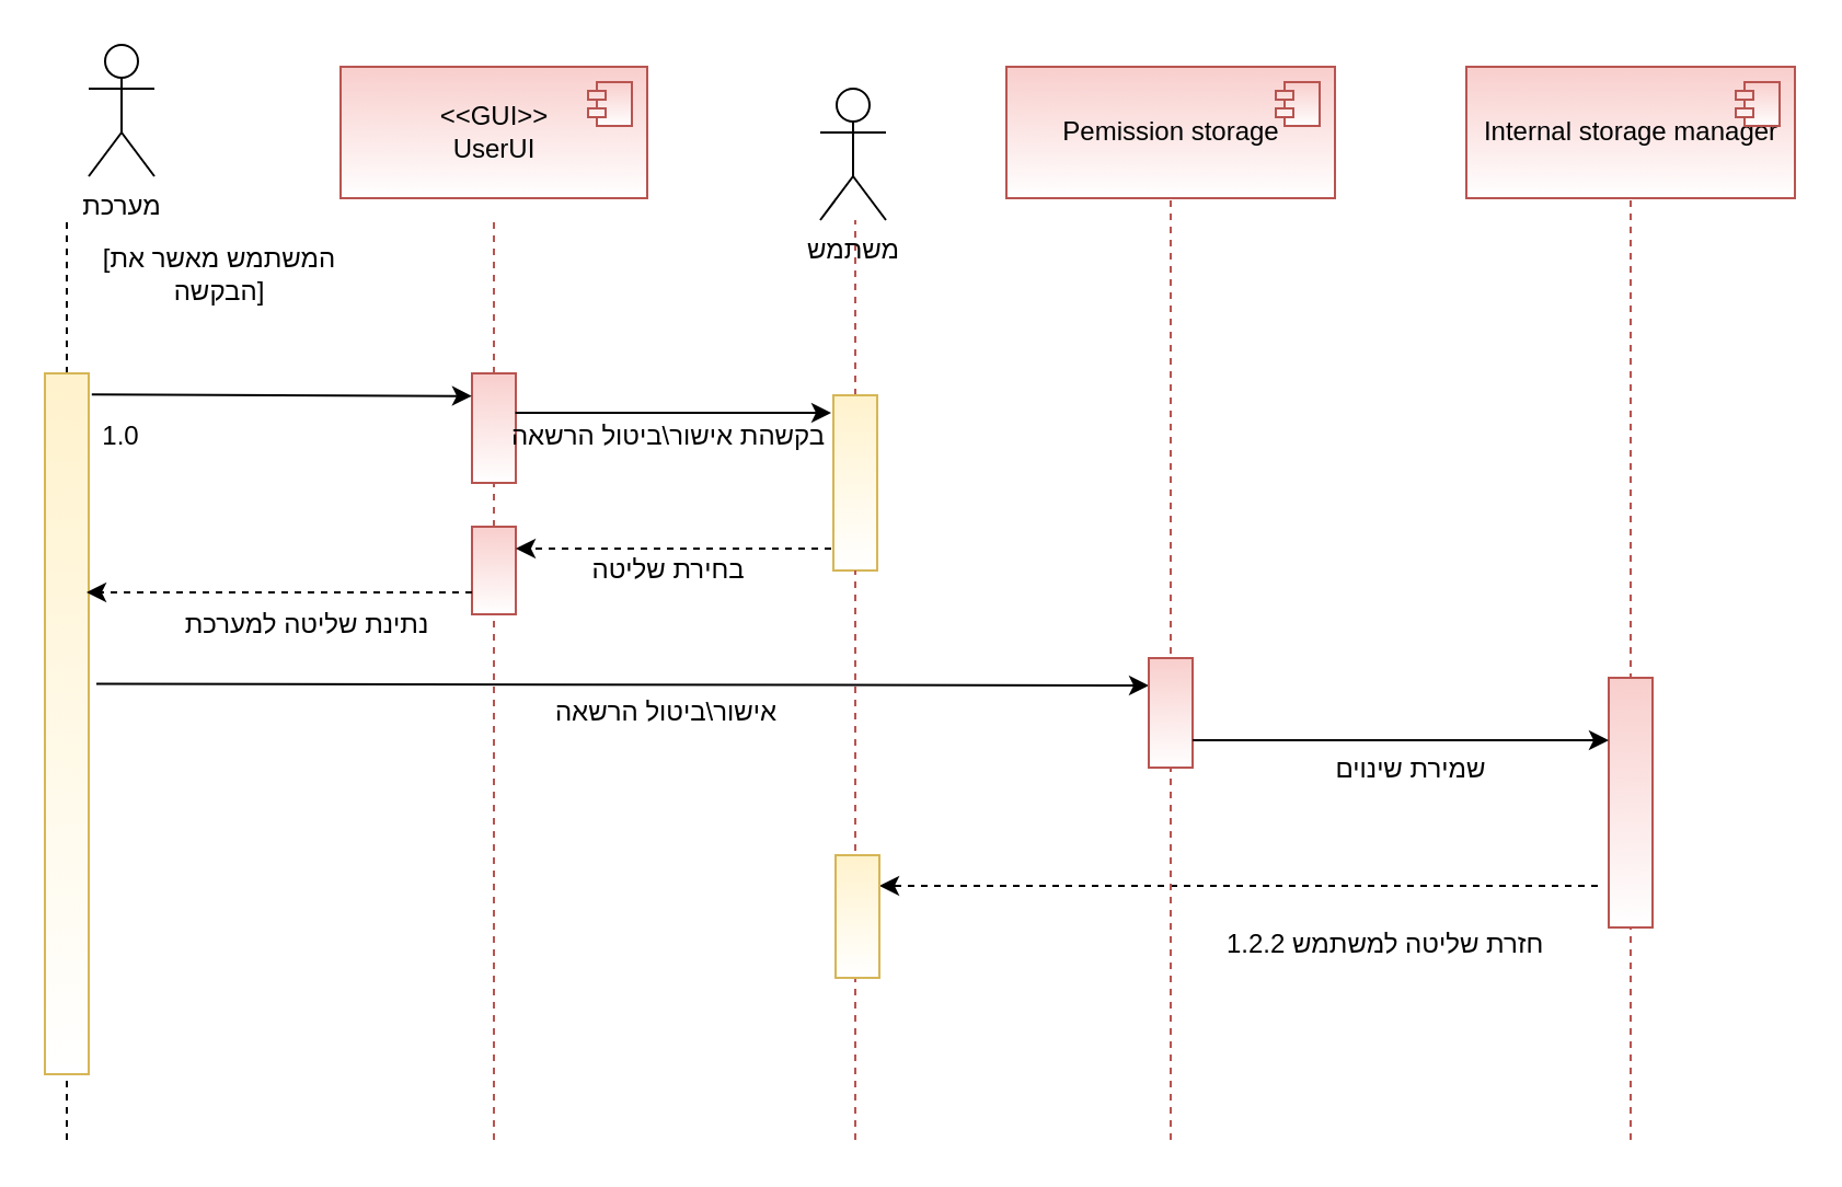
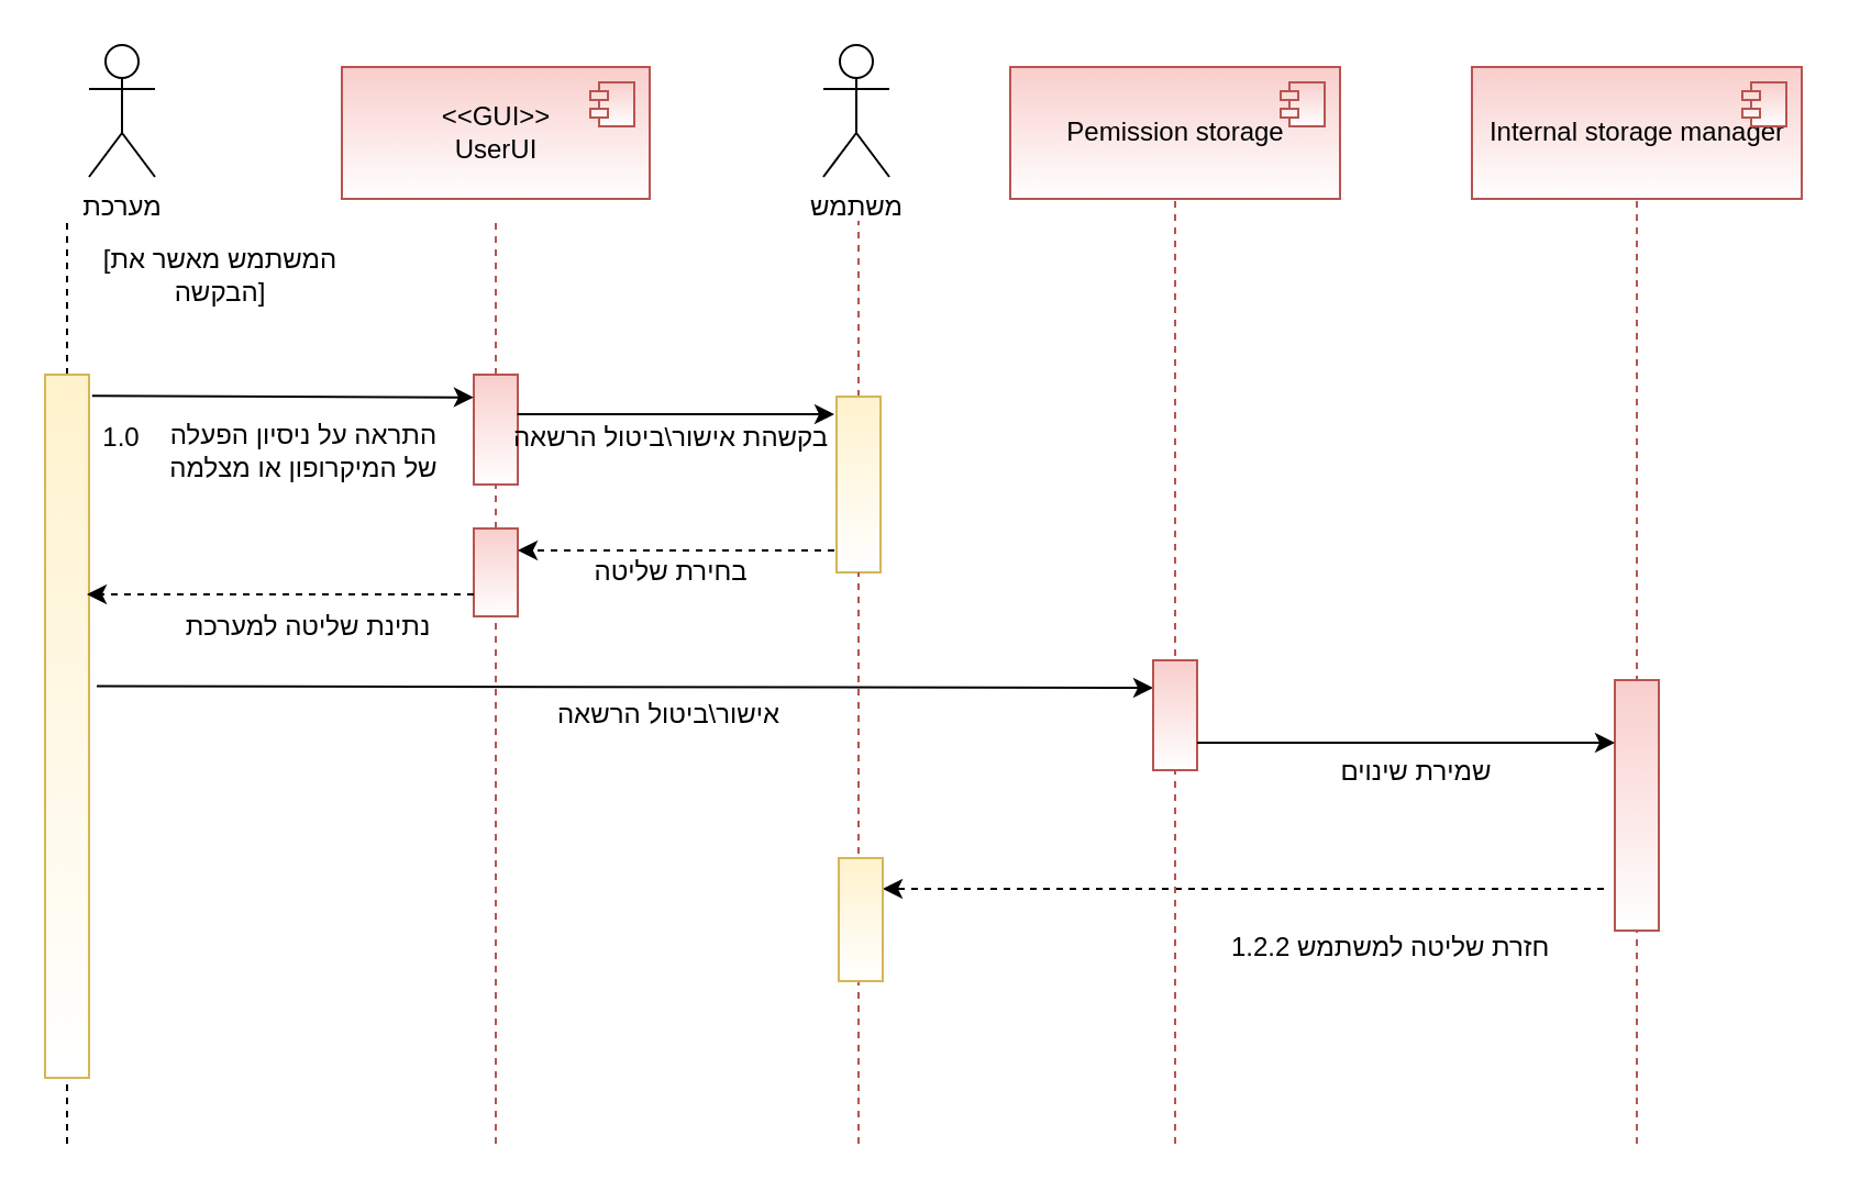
  <mxCell id="0" />
  <mxCell id="1" parent="0" />
  <mxCell id="2" value="בחירת שליטה" style="text;html=1;strokeColor=none;fillColor=none;align=center;verticalAlign=middle;whiteSpace=wrap;rounded=0;textDirection=rtl;" parent="1" vertex="1"><mxGeometry x="205" y="245" width="200" height="30" as="geometry" /></mxCell>
  <mxCell id="3" value="מערכת" style="shape=umlActor;verticalLabelPosition=bottom;verticalAlign=top;html=1;outlineConnect=0;gradientColor=#ffffff;" parent="1" vertex="1"><mxGeometry x="40" y="20" width="30" height="60" as="geometry" /></mxCell>
  <mxCell id="4" value="" style="endArrow=none;dashed=1;html=1;rounded=0;startArrow=none;" parent="1" source="9" edge="1"><mxGeometry width="50" height="50" relative="1" as="geometry"><mxPoint x="30" y="480" as="sourcePoint" /><mxPoint x="30" y="100" as="targetPoint" /></mxGeometry></mxCell>
  <mxCell id="5" value="" style="endArrow=none;dashed=1;html=1;rounded=0;entryX=0.5;entryY=1;entryDx=0;entryDy=0;fillColor=#f8cecc;strokeColor=#b85450;startArrow=none;" parent="1" source="7" edge="1"><mxGeometry width="50" height="50" relative="1" as="geometry"><mxPoint x="225" y="490" as="sourcePoint" /><mxPoint x="225" y="100" as="targetPoint" /></mxGeometry></mxCell>
  <mxCell id="6" value="" style="endArrow=none;dashed=1;html=1;rounded=0;entryX=0.5;entryY=1;entryDx=0;entryDy=0;fillColor=#f8cecc;strokeColor=#b85450;startArrow=none;" parent="1" source="14" edge="1"><mxGeometry width="50" height="50" relative="1" as="geometry"><mxPoint x="385" y="500" as="sourcePoint" /><mxPoint x="390" y="100" as="targetPoint" /></mxGeometry></mxCell>
  <mxCell id="7" value="" style="rounded=0;whiteSpace=wrap;html=1;fillColor=#f8cecc;strokeColor=#b85450;gradientColor=#ffffff;" parent="1" vertex="1"><mxGeometry x="215" y="170" width="20" height="50" as="geometry" /></mxCell>
  <mxCell id="8" value="" style="endArrow=none;dashed=1;html=1;rounded=0;entryX=0.5;entryY=1;entryDx=0;entryDy=0;fillColor=#f8cecc;strokeColor=#b85450;startArrow=none;" parent="1" source="29" target="7" edge="1"><mxGeometry width="50" height="50" relative="1" as="geometry"><mxPoint x="225" y="520" as="sourcePoint" /><mxPoint x="225" y="100" as="targetPoint" /></mxGeometry></mxCell>
  <mxCell id="9" value="" style="rounded=0;whiteSpace=wrap;html=1;fillColor=#fff2cc;strokeColor=#d6b656;gradientColor=#ffffff;" parent="1" vertex="1"><mxGeometry x="20" y="170" width="20" height="320" as="geometry" /></mxCell>
  <mxCell id="10" value="" style="endArrow=none;dashed=1;html=1;rounded=0;" parent="1" target="9" edge="1"><mxGeometry width="50" height="50" relative="1" as="geometry"><mxPoint x="30" y="520" as="sourcePoint" /><mxPoint x="30" y="100" as="targetPoint" /></mxGeometry></mxCell>
  <mxCell id="11" value="" style="endArrow=classic;html=1;rounded=0;exitX=0.99;exitY=0.36;exitDx=0;exitDy=0;exitPerimeter=0;" parent="1" source="7" edge="1"><mxGeometry width="50" height="50" relative="1" as="geometry"><mxPoint x="239" y="188" as="sourcePoint" /><mxPoint x="379" y="188" as="targetPoint" /><Array as="points" /></mxGeometry></mxCell>
  <mxCell id="12" value="&lt;span&gt;&amp;lt;&amp;lt;GUI&amp;gt;&amp;gt;&lt;/span&gt;&lt;br&gt;&lt;span&gt;UserUI&lt;/span&gt;" style="html=1;dropTarget=0;fillColor=#f8cecc;strokeColor=#b85450;gradientColor=#ffffff;" parent="1" vertex="1"><mxGeometry x="155" y="30" width="140" height="60" as="geometry" /></mxCell>
  <mxCell id="13" value="" style="shape=module;jettyWidth=8;jettyHeight=4;fillColor=#f8cecc;strokeColor=#b85450;gradientColor=#ffffff;" parent="12" vertex="1"><mxGeometry x="1" width="20" height="20" relative="1" as="geometry"><mxPoint x="-27" y="7" as="offset" /></mxGeometry></mxCell>
  <mxCell id="14" value="" style="rounded=0;whiteSpace=wrap;html=1;fillColor=#fff2cc;strokeColor=#d6b656;gradientColor=#ffffff;" parent="1" vertex="1"><mxGeometry x="380" y="180" width="20" height="80" as="geometry" /></mxCell>
  <mxCell id="15" value="" style="endArrow=none;dashed=1;html=1;rounded=0;entryX=0.5;entryY=1;entryDx=0;entryDy=0;fillColor=#f8cecc;strokeColor=#b85450;" parent="1" target="14" edge="1"><mxGeometry width="50" height="50" relative="1" as="geometry"><mxPoint x="390" y="520" as="sourcePoint" /><mxPoint x="385" y="140" as="targetPoint" /></mxGeometry></mxCell>
  <mxCell id="16" value="1.0" style="text;html=1;strokeColor=none;fillColor=none;align=center;verticalAlign=middle;whiteSpace=wrap;rounded=0;" parent="1" vertex="1"><mxGeometry x="45" y="184" width="20" height="30" as="geometry" /></mxCell>
  <mxCell id="17" value="Pemission storage" style="html=1;dropTarget=0;fillColor=#f8cecc;strokeColor=#b85450;gradientColor=#ffffff;" parent="1" vertex="1"><mxGeometry x="459" y="30" width="150" height="60" as="geometry" /></mxCell>
  <mxCell id="18" value="" style="shape=module;jettyWidth=8;jettyHeight=4;fillColor=#f8cecc;strokeColor=#b85450;gradientColor=#ffffff;" parent="17" vertex="1"><mxGeometry x="1" width="20" height="20" relative="1" as="geometry"><mxPoint x="-27" y="7" as="offset" /></mxGeometry></mxCell>
  <mxCell id="19" value="" style="endArrow=classic;html=1;rounded=0;exitX=1.071;exitY=0.03;exitDx=0;exitDy=0;entryX=-0.003;entryY=0.207;entryDx=0;entryDy=0;entryPerimeter=0;exitPerimeter=0;" parent="1" source="9" target="7" edge="1"><mxGeometry width="50" height="50" relative="1" as="geometry"><mxPoint x="375" y="340" as="sourcePoint" /><mxPoint x="425" y="290" as="targetPoint" /></mxGeometry></mxCell>
  <mxCell id="20" value="בקשהת אישור\ביטול הרשאה" style="text;html=1;strokeColor=none;fillColor=none;align=center;verticalAlign=middle;whiteSpace=wrap;rounded=0;textDirection=rtl;" parent="1" vertex="1"><mxGeometry x="205" y="184" width="200" height="30" as="geometry" /></mxCell>
  <mxCell id="21" value="" style="endArrow=classic;html=1;rounded=0;exitX=1.176;exitY=0.443;exitDx=0;exitDy=0;exitPerimeter=0;entryX=0;entryY=0.25;entryDx=0;entryDy=0;" parent="1" source="9" target="35" edge="1"><mxGeometry width="50" height="50" relative="1" as="geometry"><mxPoint x="235" y="362.5" as="sourcePoint" /><mxPoint x="725" y="362" as="targetPoint" /></mxGeometry></mxCell>
  <mxCell id="22" value="" style="endArrow=classic;html=1;rounded=0;dashed=1;entryX=1;entryY=0.25;entryDx=0;entryDy=0;" parent="1" target="41" edge="1"><mxGeometry width="50" height="50" relative="1" as="geometry"><mxPoint x="729" y="404" as="sourcePoint" /><mxPoint x="205.52" y="407.68" as="targetPoint" /></mxGeometry></mxCell>
  <mxCell id="23" value="&amp;nbsp;חזרת שליטה למשתמש 1.2.2" style="text;html=1;strokeColor=none;fillColor=none;align=center;verticalAlign=middle;whiteSpace=wrap;rounded=0;textDirection=rtl;" parent="1" vertex="1"><mxGeometry x="534" y="416" width="200" height="30" as="geometry" /></mxCell>
+ <mxCell id="24" value="התראה על ניסיון הפעלה של המיקרופון או מצלמה" style="text;html=1;strokeColor=none;fillColor=none;align=center;verticalAlign=middle;whiteSpace=wrap;rounded=0;textDirection=rtl;" parent="1" vertex="1"><mxGeometry x="71" y="190" width="134" height="30" as="geometry" /></mxCell>
  <mxCell id="25" value="Internal storage manager" style="html=1;dropTarget=0;fillColor=#f8cecc;strokeColor=#b85450;gradientColor=#ffffff;" parent="1" vertex="1"><mxGeometry x="669" y="30" width="150" height="60" as="geometry" /></mxCell>
  <mxCell id="26" value="" style="shape=module;jettyWidth=8;jettyHeight=4;fillColor=#f8cecc;strokeColor=#b85450;gradientColor=#ffffff;" parent="25" vertex="1"><mxGeometry x="1" width="20" height="20" relative="1" as="geometry"><mxPoint x="-27" y="7" as="offset" /></mxGeometry></mxCell>
  <mxCell id="27" value="[המשתמש מאשר את הבקשה]" style="text;html=1;strokeColor=none;fillColor=none;align=center;verticalAlign=middle;whiteSpace=wrap;rounded=0;" parent="1" vertex="1"><mxGeometry x="40" y="110" width="120" height="30" as="geometry" /></mxCell>
- <mxCell id="28" value="משתמש" style="shape=umlActor;verticalLabelPosition=bottom;verticalAlign=top;html=1;outlineConnect=0;gradientColor=#ffffff;" parent="1" vertex="1"><mxGeometry x="374" y="40" width="30" height="60" as="geometry" /></mxCell>
+ <mxCell id="28" value="משתמש" style="shape=umlActor;verticalLabelPosition=bottom;verticalAlign=top;html=1;outlineConnect=0;gradientColor=#ffffff;" parent="1" vertex="1"><mxGeometry x="374" y="20" width="30" height="60" as="geometry" /></mxCell>
  <mxCell id="29" value="" style="rounded=0;whiteSpace=wrap;html=1;fillColor=#f8cecc;strokeColor=#b85450;gradientColor=#ffffff;" parent="1" vertex="1"><mxGeometry x="215" y="240" width="20" height="40" as="geometry" /></mxCell>
  <mxCell id="30" value="" style="endArrow=none;dashed=1;html=1;rounded=0;entryX=0.5;entryY=1;entryDx=0;entryDy=0;fillColor=#f8cecc;strokeColor=#b85450;" parent="1" target="29" edge="1"><mxGeometry width="50" height="50" relative="1" as="geometry"><mxPoint x="225" y="520" as="sourcePoint" /><mxPoint x="225" y="220" as="targetPoint" /></mxGeometry></mxCell>
  <mxCell id="31" value="" style="endArrow=classic;html=1;rounded=0;dashed=1;entryX=1;entryY=0.25;entryDx=0;entryDy=0;" parent="1" target="29" edge="1"><mxGeometry width="50" height="50" relative="1" as="geometry"><mxPoint x="379" y="250" as="sourcePoint" /><mxPoint x="50" y="420" as="targetPoint" /></mxGeometry></mxCell>
  <mxCell id="32" value="" style="endArrow=classic;html=1;rounded=0;dashed=1;exitX=0;exitY=0.75;exitDx=0;exitDy=0;" parent="1" source="29" edge="1"><mxGeometry width="50" height="50" relative="1" as="geometry"><mxPoint x="389" y="260" as="sourcePoint" /><mxPoint x="39" y="270" as="targetPoint" /></mxGeometry></mxCell>
  <mxCell id="33" value="נתינת שליטה למערכת" style="text;html=1;strokeColor=none;fillColor=none;align=center;verticalAlign=middle;whiteSpace=wrap;rounded=0;textDirection=rtl;" parent="1" vertex="1"><mxGeometry x="40" y="270" width="200" height="30" as="geometry" /></mxCell>
  <mxCell id="34" value="" style="endArrow=none;dashed=1;html=1;rounded=0;entryX=0.5;entryY=1;entryDx=0;entryDy=0;fillColor=#f8cecc;strokeColor=#b85450;startArrow=none;" parent="1" target="17" edge="1"><mxGeometry width="50" height="50" relative="1" as="geometry"><mxPoint x="534" y="520" as="sourcePoint" /><mxPoint x="235" y="110" as="targetPoint" /></mxGeometry></mxCell>
  <mxCell id="35" value="" style="rounded=0;whiteSpace=wrap;html=1;fillColor=#f8cecc;strokeColor=#b85450;gradientColor=#ffffff;" parent="1" vertex="1"><mxGeometry x="524" y="300" width="20" height="50" as="geometry" /></mxCell>
  <mxCell id="36" value="אישור\ביטול הרשאה" style="text;html=1;strokeColor=none;fillColor=none;align=center;verticalAlign=middle;whiteSpace=wrap;rounded=0;textDirection=rtl;" parent="1" vertex="1"><mxGeometry x="204" y="310" width="200" height="30" as="geometry" /></mxCell>
  <mxCell id="37" value="" style="endArrow=none;dashed=1;html=1;rounded=0;entryX=0.5;entryY=1;entryDx=0;entryDy=0;fillColor=#f8cecc;strokeColor=#b85450;startArrow=none;" parent="1" target="25" edge="1"><mxGeometry width="50" height="50" relative="1" as="geometry"><mxPoint x="744" y="520" as="sourcePoint" /><mxPoint x="759" y="140" as="targetPoint" /></mxGeometry></mxCell>
  <mxCell id="38" value="" style="rounded=0;whiteSpace=wrap;html=1;fillColor=#f8cecc;strokeColor=#b85450;gradientColor=#ffffff;" parent="1" vertex="1"><mxGeometry x="734" y="309" width="20" height="114" as="geometry" /></mxCell>
  <mxCell id="39" value="" style="endArrow=classic;html=1;rounded=0;exitX=1;exitY=0.75;exitDx=0;exitDy=0;entryX=0;entryY=0.25;entryDx=0;entryDy=0;" parent="1" source="35" target="38" edge="1"><mxGeometry width="50" height="50" relative="1" as="geometry"><mxPoint x="53.52" y="321.76" as="sourcePoint" /><mxPoint x="534" y="322.5" as="targetPoint" /></mxGeometry></mxCell>
  <mxCell id="40" value="שמירת שינוים" style="text;html=1;strokeColor=none;fillColor=none;align=center;verticalAlign=middle;whiteSpace=wrap;rounded=0;textDirection=rtl;" parent="1" vertex="1"><mxGeometry x="544" y="336" width="200" height="30" as="geometry" /></mxCell>
  <mxCell id="41" value="" style="rounded=0;whiteSpace=wrap;html=1;fillColor=#fff2cc;strokeColor=#d6b656;gradientColor=#ffffff;" parent="1" vertex="1"><mxGeometry x="381" y="390" width="20" height="56" as="geometry" /></mxCell>
